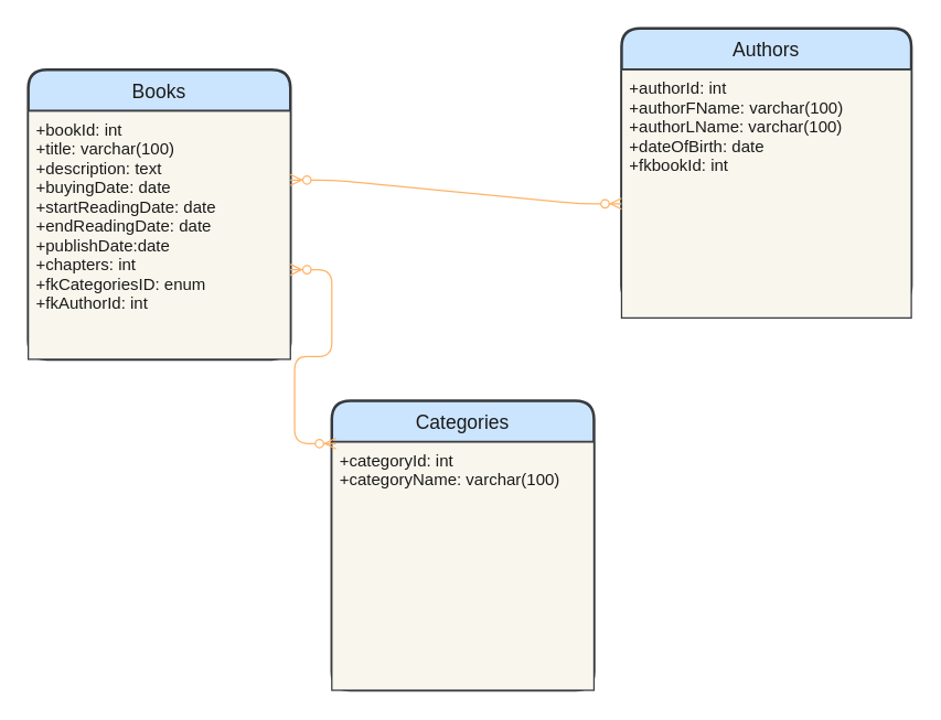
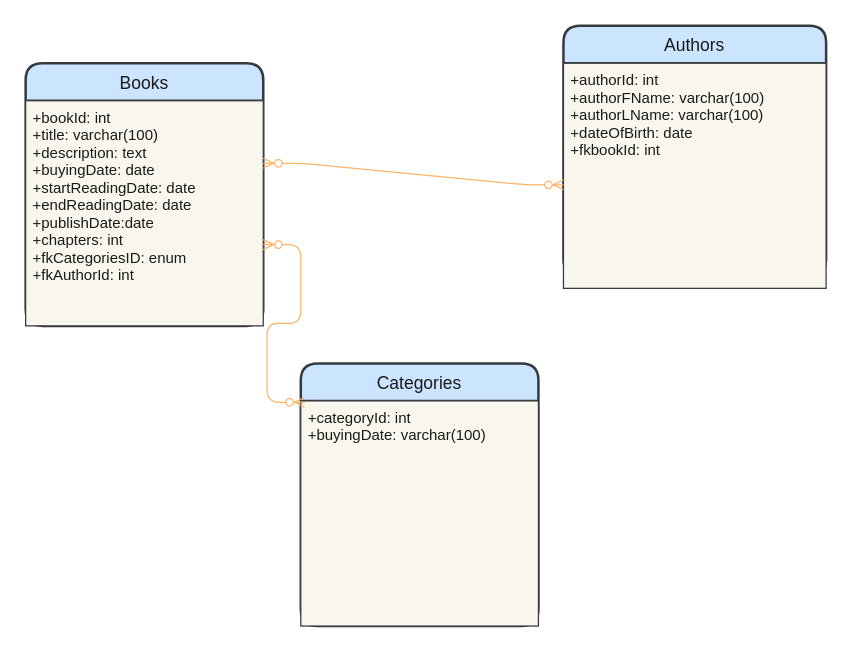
  <mxCell id="0" />
  <mxCell id="1" parent="0" />
  <mxCell id="2" value="Books" style="swimlane;childLayout=stackLayout;horizontal=1;startSize=30;horizontalStack=0;rounded=1;fontSize=14;fontStyle=0;strokeWidth=2;resizeParent=0;resizeLast=1;shadow=0;dashed=0;align=center;fillColor=#cce5ff;strokeColor=#36393d;fontColor=#1A1A1A;" vertex="1" parent="1"><mxGeometry x="20" y="50" width="190" height="210" as="geometry"><mxRectangle x="140" y="210" width="70" height="30" as="alternateBounds" /></mxGeometry></mxCell>
  <mxCell id="3" value="+bookId: int&#10;+title: varchar(100)&#10;+description: text&#10;+buyingDate: date&#10;+startReadingDate: date&#10;+endReadingDate: date&#10;+publishDate:date&#10;+chapters: int&#10;+fkCategoriesID: enum&#10;+fkAuthorId: int&#10;" style="align=left;strokeColor=#36393d;fillColor=#f9f7ed;spacingLeft=4;fontSize=12;verticalAlign=top;resizable=0;rotatable=0;part=1;fontColor=#1A1A1A;" vertex="1" parent="2"><mxGeometry y="30" width="190" height="180" as="geometry" /></mxCell>
  <mxCell id="4" value="" style="align=left;strokeColor=#36393d;fillColor=#f9f7ed;spacingLeft=4;fontSize=12;verticalAlign=top;resizable=0;rotatable=0;part=1;fontColor=#1A1A1A;" vertex="1" parent="2"><mxGeometry y="210" width="190" as="geometry" /></mxCell>
  <mxCell id="5" value="Authors" style="swimlane;childLayout=stackLayout;horizontal=1;startSize=30;horizontalStack=0;rounded=1;fontSize=14;fontStyle=0;strokeWidth=2;resizeParent=0;resizeLast=1;shadow=0;dashed=0;align=center;fillColor=#cce5ff;strokeColor=#36393d;fontColor=#1A1A1A;" vertex="1" parent="1"><mxGeometry x="450" y="20" width="210" height="200" as="geometry"><mxRectangle x="140" y="210" width="70" height="30" as="alternateBounds" /></mxGeometry></mxCell>
  <mxCell id="6" value="+authorId: int&#10;+authorFName: varchar(100)&#10;+authorLName: varchar(100)&#10;+dateOfBirth: date&#10;+fkbookId: int" style="align=left;strokeColor=#36393d;fillColor=#f9f7ed;spacingLeft=4;fontSize=12;verticalAlign=top;resizable=0;rotatable=0;part=1;fontColor=#1A1A1A;" vertex="1" parent="5"><mxGeometry y="30" width="210" height="180" as="geometry" /></mxCell>
  <mxCell id="7" value="" style="align=left;strokeColor=#36393d;fillColor=#f9f7ed;spacingLeft=4;fontSize=12;verticalAlign=top;resizable=0;rotatable=0;part=1;fontColor=#1A1A1A;" vertex="1" parent="5"><mxGeometry y="210" width="210" height="-10" as="geometry" /></mxCell>
  <mxCell id="8" style="edgeStyle=orthogonalEdgeStyle;rounded=0;orthogonalLoop=1;jettySize=auto;html=1;exitX=0.5;exitY=1;exitDx=0;exitDy=0;fontColor=#1A1A1A;" edge="1" parent="5" source="6" target="6"><mxGeometry relative="1" as="geometry" /></mxCell>
  <mxCell id="9" value="Categories" style="swimlane;childLayout=stackLayout;horizontal=1;startSize=30;horizontalStack=0;rounded=1;fontSize=14;fontStyle=0;strokeWidth=2;resizeParent=0;resizeLast=1;shadow=0;dashed=0;align=center;fillColor=#cce5ff;strokeColor=#36393d;fontColor=#1A1A1A;" vertex="1" parent="1"><mxGeometry x="240" y="290" width="190" height="210" as="geometry"><mxRectangle x="140" y="210" width="70" height="30" as="alternateBounds" /></mxGeometry></mxCell>
- <mxCell id="10" value="+categoryId: int&#10;+categoryName: varchar(100)&#10;&#10;" style="align=left;strokeColor=#36393d;fillColor=#f9f7ed;spacingLeft=4;fontSize=12;verticalAlign=top;resizable=0;rotatable=0;part=1;fontColor=#1A1A1A;" vertex="1" parent="9"><mxGeometry y="30" width="190" height="180" as="geometry" /></mxCell>
+ <mxCell id="10" value="+categoryId: int&#10;+buyingDate: varchar(100)&#10;&#10;" style="align=left;strokeColor=#36393d;fillColor=#f9f7ed;spacingLeft=4;fontSize=12;verticalAlign=top;resizable=0;rotatable=0;part=1;fontColor=#1A1A1A;" vertex="1" parent="9"><mxGeometry y="30" width="190" height="180" as="geometry" /></mxCell>
  <mxCell id="11" value="" style="align=left;strokeColor=#36393d;fillColor=#f9f7ed;spacingLeft=4;fontSize=12;verticalAlign=top;resizable=0;rotatable=0;part=1;fontColor=#1A1A1A;" vertex="1" parent="9"><mxGeometry y="210" width="190" as="geometry" /></mxCell>
  <mxCell id="12" value="" style="edgeStyle=entityRelationEdgeStyle;fontSize=12;html=1;endArrow=ERzeroToMany;endFill=1;startArrow=ERzeroToMany;fontColor=#1A1A1A;entryX=0.016;entryY=0.148;entryDx=0;entryDy=0;entryPerimeter=0;fillColor=#ffff88;strokeColor=#FFB366;" edge="1" parent="1" target="9"><mxGeometry width="100" height="100" relative="1" as="geometry"><mxPoint x="210" y="195" as="sourcePoint" /><mxPoint x="310" y="95" as="targetPoint" /></mxGeometry></mxCell>
  <mxCell id="13" value="" style="edgeStyle=entityRelationEdgeStyle;fontSize=12;html=1;endArrow=ERzeroToMany;endFill=1;startArrow=ERzeroToMany;fontColor=#1A1A1A;entryX=0;entryY=0.54;entryDx=0;entryDy=0;entryPerimeter=0;strokeColor=#FFB366;" edge="1" parent="1" target="6"><mxGeometry width="100" height="100" relative="1" as="geometry"><mxPoint x="210" y="130" as="sourcePoint" /><mxPoint x="510" y="180" as="targetPoint" /></mxGeometry></mxCell>
